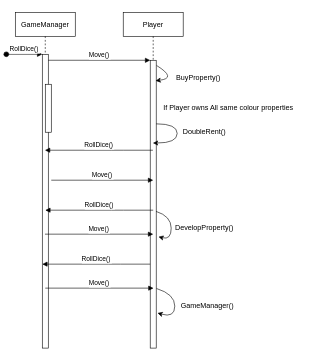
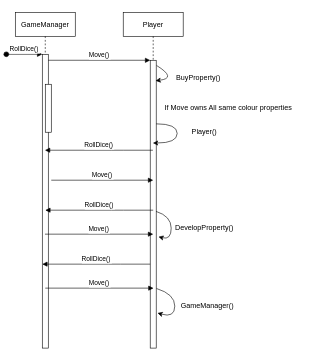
  <mxCell id="0" />
  <mxCell id="1" parent="0" />
  <mxCell id="2" value="GameManager" style="shape=umlLifeline;perimeter=lifelinePerimeter;container=1;collapsible=0;recursiveResize=0;rounded=0;shadow=0;strokeWidth=1;" parent="1" vertex="1"><mxGeometry x="20" y="20" width="100" height="550" as="geometry" /></mxCell>
  <mxCell id="3" value="" style="points=[];perimeter=orthogonalPerimeter;rounded=0;shadow=0;strokeWidth=1;" parent="2" vertex="1"><mxGeometry x="45" y="70" width="10" height="490" as="geometry" /></mxCell>
  <mxCell id="4" value="RollDice()" style="verticalAlign=bottom;startArrow=oval;endArrow=block;startSize=8;shadow=0;strokeWidth=1;" parent="2" target="3" edge="1"><mxGeometry relative="1" as="geometry"><mxPoint x="-15" y="70" as="sourcePoint" /></mxGeometry></mxCell>
  <mxCell id="5" value="" style="points=[];perimeter=orthogonalPerimeter;rounded=0;shadow=0;strokeWidth=1;" parent="2" vertex="1"><mxGeometry x="50" y="120" width="10" height="80" as="geometry" /></mxCell>
  <mxCell id="6" value="Player" style="shape=umlLifeline;perimeter=lifelinePerimeter;container=1;collapsible=0;recursiveResize=0;rounded=0;shadow=0;strokeWidth=1;" parent="1" vertex="1"><mxGeometry x="200" y="20" width="100" height="550" as="geometry" /></mxCell>
  <mxCell id="7" value="" style="points=[];perimeter=orthogonalPerimeter;rounded=0;shadow=0;strokeWidth=1;" parent="6" vertex="1"><mxGeometry x="45" y="80" width="10" height="480" as="geometry" /></mxCell>
  <mxCell id="8" value="" style="curved=1;endArrow=classic;html=1;rounded=0;exitX=1.06;exitY=0.018;exitDx=0;exitDy=0;exitPerimeter=0;entryX=0.9;entryY=0.071;entryDx=0;entryDy=0;entryPerimeter=0;" edge="1" parent="6" source="7" target="7"><mxGeometry width="50" height="50" relative="1" as="geometry"><mxPoint x="70" y="90" as="sourcePoint" /><mxPoint x="56" y="130" as="targetPoint" /><Array as="points"><mxPoint x="90" y="110" /></Array></mxGeometry></mxCell>
  <mxCell id="9" value="" style="curved=1;endArrow=classic;html=1;rounded=0;" edge="1" parent="6" source="7" target="6"><mxGeometry width="50" height="50" relative="1" as="geometry"><mxPoint x="60" y="186" as="sourcePoint" /><mxPoint x="70" y="230" as="targetPoint" /><Array as="points"><mxPoint x="90" y="186" /><mxPoint x="90" y="218" /></Array></mxGeometry></mxCell>
  <mxCell id="10" value="" style="curved=1;endArrow=classic;html=1;rounded=0;entryX=1.22;entryY=0.878;entryDx=0;entryDy=0;entryPerimeter=0;exitX=1.06;exitY=0.793;exitDx=0;exitDy=0;exitPerimeter=0;" edge="1" parent="6" source="7" target="7"><mxGeometry width="50" height="50" relative="1" as="geometry"><mxPoint x="55" y="490" as="sourcePoint" /><mxPoint x="62.7" y="537.13" as="targetPoint" /><Array as="points"><mxPoint x="86" y="470" /><mxPoint x="86" y="510" /></Array></mxGeometry></mxCell>
  <mxCell id="11" value="" style="curved=1;endArrow=classic;html=1;rounded=0;exitX=0.98;exitY=0.525;exitDx=0;exitDy=0;exitPerimeter=0;entryX=1.38;entryY=0.613;entryDx=0;entryDy=0;entryPerimeter=0;" edge="1" parent="6" source="7" target="7"><mxGeometry width="50" height="50" relative="1" as="geometry"><mxPoint x="80" y="370" as="sourcePoint" /><mxPoint x="80" y="420" as="targetPoint" /><Array as="points"><mxPoint x="80" y="340" /><mxPoint x="80" y="380" /></Array></mxGeometry></mxCell>
  <mxCell id="12" value="RollDice()" style="verticalAlign=bottom;endArrow=block;shadow=0;strokeWidth=1;" edge="1" parent="6"><mxGeometry relative="1" as="geometry"><mxPoint x="45" y="420" as="sourcePoint" /><mxPoint x="-135" y="420" as="targetPoint" /><Array as="points"><mxPoint x="-14.5" y="420" /></Array></mxGeometry></mxCell>
  <mxCell id="13" value="Move()" style="verticalAlign=bottom;endArrow=block;entryX=0;entryY=0;shadow=0;strokeWidth=1;" parent="1" source="3" target="7" edge="1"><mxGeometry relative="1" as="geometry"><mxPoint x="175" y="100" as="sourcePoint" /></mxGeometry></mxCell>
  <mxCell id="14" value="BuyProperty()" style="text;html=1;align=center;verticalAlign=middle;resizable=0;points=[];autosize=1;strokeColor=none;fillColor=none;" vertex="1" parent="1"><mxGeometry x="280" y="120" width="90" height="20" as="geometry" /></mxCell>
- <mxCell id="15" value="If Player owns All same colour properties" style="text;html=1;align=center;verticalAlign=middle;resizable=0;points=[];autosize=1;strokeColor=none;fillColor=none;" vertex="1" parent="1"><mxGeometry x="260" y="170" width="230" height="20" as="geometry" /></mxCell>
- <mxCell id="16" value="DoubleRent()" style="text;html=1;align=center;verticalAlign=middle;resizable=0;points=[];autosize=1;strokeColor=none;fillColor=none;" vertex="1" parent="1"><mxGeometry x="290" y="210" width="90" height="20" as="geometry" /></mxCell>
+ <mxCell id="15" value="If Move owns All same colour properties" style="text;html=1;align=center;verticalAlign=middle;resizable=0;points=[];autosize=1;strokeColor=none;fillColor=none;" vertex="1" parent="1"><mxGeometry x="260" y="170" width="230" height="20" as="geometry" /></mxCell>
+ <mxCell id="16" value="Player()" style="text;html=1;align=center;verticalAlign=middle;resizable=0;points=[];autosize=1;strokeColor=none;fillColor=none;" vertex="1" parent="1"><mxGeometry x="290" y="210" width="90" height="20" as="geometry" /></mxCell>
  <mxCell id="17" value="RollDice()" style="verticalAlign=bottom;endArrow=block;shadow=0;strokeWidth=1;" edge="1" parent="1" source="6" target="2"><mxGeometry relative="1" as="geometry"><mxPoint x="50" y="400" as="sourcePoint" /><mxPoint x="220" y="400" as="targetPoint" /><Array as="points"><mxPoint x="190" y="250" /></Array></mxGeometry></mxCell>
  <mxCell id="18" value="Move()" style="verticalAlign=bottom;endArrow=block;entryX=0;entryY=0;shadow=0;strokeWidth=1;" edge="1" parent="1"><mxGeometry relative="1" as="geometry"><mxPoint x="80" y="300" as="sourcePoint" /><mxPoint x="250" y="300" as="targetPoint" /></mxGeometry></mxCell>
  <mxCell id="19" value="DevelopProperty()" style="text;html=1;align=center;verticalAlign=middle;resizable=0;points=[];autosize=1;strokeColor=none;fillColor=none;" vertex="1" parent="1"><mxGeometry x="280" y="370" width="110" height="20" as="geometry" /></mxCell>
  <mxCell id="20" value="RollDice()" style="verticalAlign=bottom;endArrow=block;shadow=0;strokeWidth=1;" edge="1" parent="1"><mxGeometry relative="1" as="geometry"><mxPoint x="250" y="350" as="sourcePoint" /><mxPoint x="70" y="350" as="targetPoint" /><Array as="points"><mxPoint x="190.5" y="350" /></Array></mxGeometry></mxCell>
  <mxCell id="21" value="Move()" style="verticalAlign=bottom;endArrow=block;entryX=0;entryY=0;shadow=0;strokeWidth=1;" edge="1" parent="1" source="2"><mxGeometry relative="1" as="geometry"><mxPoint x="80" y="390" as="sourcePoint" /><mxPoint x="250" y="390" as="targetPoint" /></mxGeometry></mxCell>
  <mxCell id="22" value="Move()" style="verticalAlign=bottom;endArrow=block;entryX=0;entryY=0;shadow=0;strokeWidth=1;" edge="1" parent="1"><mxGeometry relative="1" as="geometry"><mxPoint x="70" y="480" as="sourcePoint" /><mxPoint x="250.5" y="480" as="targetPoint" /></mxGeometry></mxCell>
  <mxCell id="23" value="GameManager()" style="text;html=1;align=center;verticalAlign=middle;resizable=0;points=[];autosize=1;strokeColor=none;fillColor=none;" vertex="1" parent="1"><mxGeometry x="280" y="500" width="120" height="20" as="geometry" /></mxCell>
